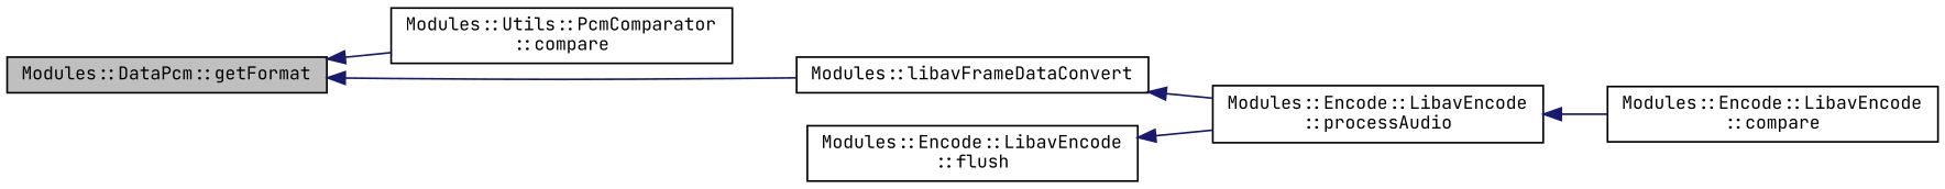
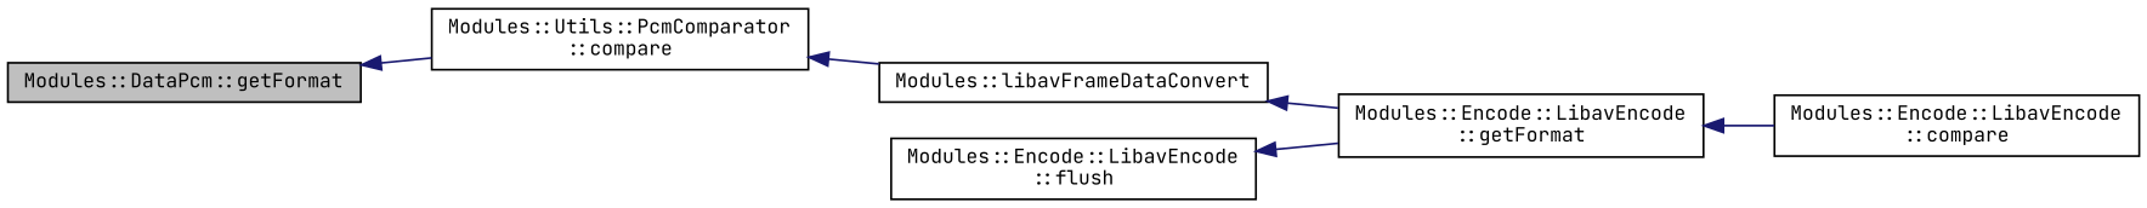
  digraph {
    fontname="JetBrains Mono"
    rankdir=LR
    node [color=black fillcolor=white fontname="JetBrains Mono" fontsize=10 shape=record style=filled]
    edge [color=midnightblue dir=back fontname="JetBrains Mono" fontsize=10 labelfontname=Helvetica labelfontsize=10 style=solid]
    n1 [fillcolor=grey75 fontcolor=black height=0.2 label="Modules::DataPcm::getFormat" width=0.4]
    n2 [height=0.2 label="Modules::Utils::PcmComparator\l::compare" width=0.4]
    n3 [height=0.2 label="Modules::libavFrameDataConvert" width=0.4]
-   n4 [height=0.2 label="Modules::Encode::LibavEncode\l::processAudio" width=0.4]
+   n4 [height=0.2 label="Modules::Encode::LibavEncode\l::getFormat" width=0.4]
    n5 [height=0.2 label="Modules::Encode::LibavEncode\l::compare" width=0.4]
    n6 [height=0.2 label="Modules::Encode::LibavEncode\l::flush" width=0.4]
    n1 -> n2
-   n1 -> n3
+   n2 -> n3
    n3 -> n4
    n4 -> n5
    n6 -> n4
  }
